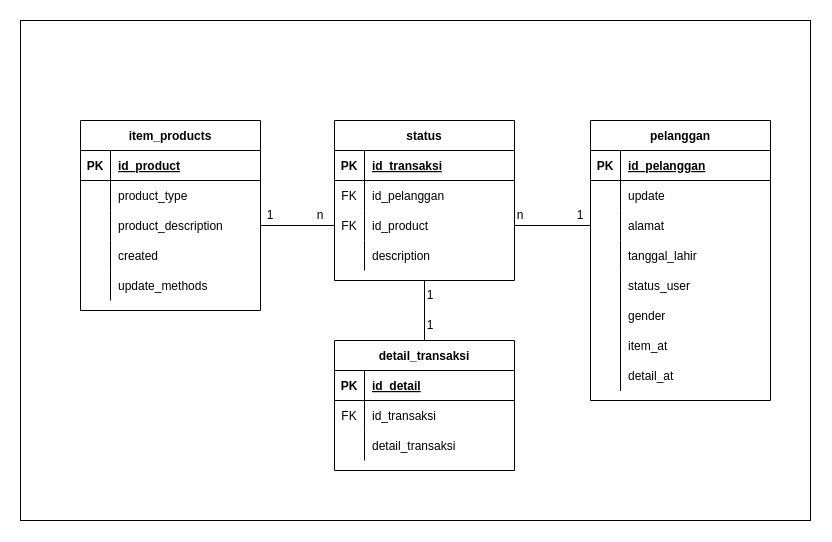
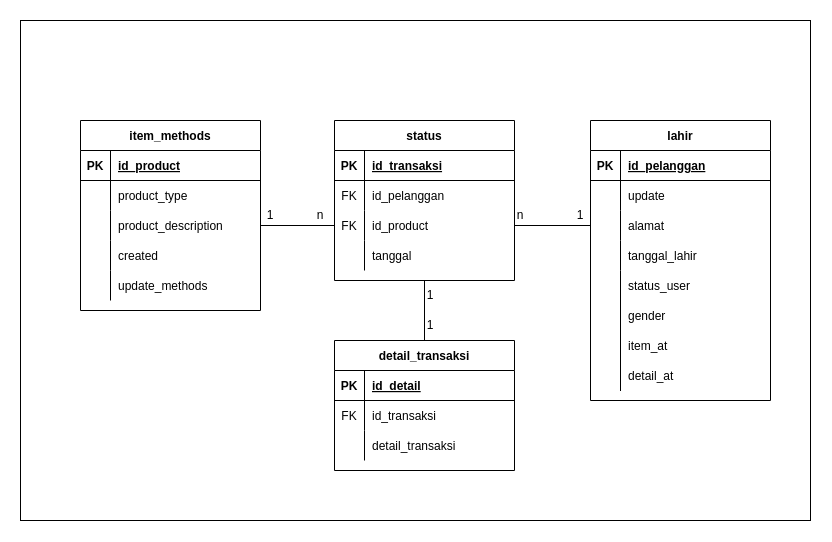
  <mxCell id="0" />
  <mxCell id="1" parent="0" />
  <mxCell id="2" value="" style="rounded=0;whiteSpace=wrap;html=1;" vertex="1" parent="1"><mxGeometry x="20" y="20" width="790" height="500" as="geometry" /></mxCell>
- <mxCell id="3" value="item_products" style="shape=table;startSize=30;container=1;collapsible=1;childLayout=tableLayout;fixedRows=1;rowLines=0;fontStyle=1;align=center;resizeLast=1;" parent="1" vertex="1"><mxGeometry x="80" y="120" width="180" height="190" as="geometry" /></mxCell>
+ <mxCell id="3" value="item_methods" style="shape=table;startSize=30;container=1;collapsible=1;childLayout=tableLayout;fixedRows=1;rowLines=0;fontStyle=1;align=center;resizeLast=1;" parent="1" vertex="1"><mxGeometry x="80" y="120" width="180" height="190" as="geometry" /></mxCell>
  <mxCell id="4" value="" style="shape=tableRow;horizontal=0;startSize=0;swimlaneHead=0;swimlaneBody=0;fillColor=none;collapsible=0;dropTarget=0;points=[[0,0.5],[1,0.5]];portConstraint=eastwest;top=0;left=0;right=0;bottom=1;" parent="3" vertex="1"><mxGeometry y="30" width="180" height="30" as="geometry" /></mxCell>
  <mxCell id="5" value="PK" style="shape=partialRectangle;connectable=0;fillColor=none;top=0;left=0;bottom=0;right=0;fontStyle=1;overflow=hidden;" parent="4" vertex="1"><mxGeometry width="30" height="30" as="geometry"><mxRectangle width="30" height="30" as="alternateBounds" /></mxGeometry></mxCell>
  <mxCell id="6" value="id_product" style="shape=partialRectangle;connectable=0;fillColor=none;top=0;left=0;bottom=0;right=0;align=left;spacingLeft=6;fontStyle=5;overflow=hidden;" parent="4" vertex="1"><mxGeometry x="30" width="150" height="30" as="geometry"><mxRectangle width="150" height="30" as="alternateBounds" /></mxGeometry></mxCell>
  <mxCell id="7" value="" style="shape=tableRow;horizontal=0;startSize=0;swimlaneHead=0;swimlaneBody=0;fillColor=none;collapsible=0;dropTarget=0;points=[[0,0.5],[1,0.5]];portConstraint=eastwest;top=0;left=0;right=0;bottom=0;" parent="3" vertex="1"><mxGeometry y="60" width="180" height="30" as="geometry" /></mxCell>
  <mxCell id="8" value="" style="shape=partialRectangle;connectable=0;fillColor=none;top=0;left=0;bottom=0;right=0;editable=1;overflow=hidden;" parent="7" vertex="1"><mxGeometry width="30" height="30" as="geometry"><mxRectangle width="30" height="30" as="alternateBounds" /></mxGeometry></mxCell>
  <mxCell id="9" value="product_type" style="shape=partialRectangle;connectable=0;fillColor=none;top=0;left=0;bottom=0;right=0;align=left;spacingLeft=6;overflow=hidden;" parent="7" vertex="1"><mxGeometry x="30" width="150" height="30" as="geometry"><mxRectangle width="150" height="30" as="alternateBounds" /></mxGeometry></mxCell>
  <mxCell id="10" value="" style="shape=tableRow;horizontal=0;startSize=0;swimlaneHead=0;swimlaneBody=0;fillColor=none;collapsible=0;dropTarget=0;points=[[0,0.5],[1,0.5]];portConstraint=eastwest;top=0;left=0;right=0;bottom=0;" parent="3" vertex="1"><mxGeometry y="90" width="180" height="30" as="geometry" /></mxCell>
  <mxCell id="11" value="" style="shape=partialRectangle;connectable=0;fillColor=none;top=0;left=0;bottom=0;right=0;editable=1;overflow=hidden;" parent="10" vertex="1"><mxGeometry width="30" height="30" as="geometry"><mxRectangle width="30" height="30" as="alternateBounds" /></mxGeometry></mxCell>
  <mxCell id="12" value="product_description" style="shape=partialRectangle;connectable=0;fillColor=none;top=0;left=0;bottom=0;right=0;align=left;spacingLeft=6;overflow=hidden;" parent="10" vertex="1"><mxGeometry x="30" width="150" height="30" as="geometry"><mxRectangle width="150" height="30" as="alternateBounds" /></mxGeometry></mxCell>
  <mxCell id="13" value="" style="shape=tableRow;horizontal=0;startSize=0;swimlaneHead=0;swimlaneBody=0;fillColor=none;collapsible=0;dropTarget=0;points=[[0,0.5],[1,0.5]];portConstraint=eastwest;top=0;left=0;right=0;bottom=0;" parent="3" vertex="1"><mxGeometry y="120" width="180" height="30" as="geometry" /></mxCell>
  <mxCell id="14" value="" style="shape=partialRectangle;connectable=0;fillColor=none;top=0;left=0;bottom=0;right=0;editable=1;overflow=hidden;" parent="13" vertex="1"><mxGeometry width="30" height="30" as="geometry"><mxRectangle width="30" height="30" as="alternateBounds" /></mxGeometry></mxCell>
  <mxCell id="15" value="created" style="shape=partialRectangle;connectable=0;fillColor=none;top=0;left=0;bottom=0;right=0;align=left;spacingLeft=6;overflow=hidden;" parent="13" vertex="1"><mxGeometry x="30" width="150" height="30" as="geometry"><mxRectangle width="150" height="30" as="alternateBounds" /></mxGeometry></mxCell>
  <mxCell id="16" value="" style="shape=tableRow;horizontal=0;startSize=0;swimlaneHead=0;swimlaneBody=0;fillColor=none;collapsible=0;dropTarget=0;points=[[0,0.5],[1,0.5]];portConstraint=eastwest;top=0;left=0;right=0;bottom=0;" parent="3" vertex="1"><mxGeometry y="150" width="180" height="30" as="geometry" /></mxCell>
  <mxCell id="17" value="" style="shape=partialRectangle;connectable=0;fillColor=none;top=0;left=0;bottom=0;right=0;editable=1;overflow=hidden;" parent="16" vertex="1"><mxGeometry width="30" height="30" as="geometry"><mxRectangle width="30" height="30" as="alternateBounds" /></mxGeometry></mxCell>
  <mxCell id="18" value="update_methods" style="shape=partialRectangle;connectable=0;fillColor=none;top=0;left=0;bottom=0;right=0;align=left;spacingLeft=6;overflow=hidden;" parent="16" vertex="1"><mxGeometry x="30" width="150" height="30" as="geometry"><mxRectangle width="150" height="30" as="alternateBounds" /></mxGeometry></mxCell>
- <mxCell id="19" value="pelanggan" style="shape=table;startSize=30;container=1;collapsible=1;childLayout=tableLayout;fixedRows=1;rowLines=0;fontStyle=1;align=center;resizeLast=1;" parent="1" vertex="1"><mxGeometry x="590" y="120" width="180" height="280" as="geometry" /></mxCell>
+ <mxCell id="19" value="lahir" style="shape=table;startSize=30;container=1;collapsible=1;childLayout=tableLayout;fixedRows=1;rowLines=0;fontStyle=1;align=center;resizeLast=1;" parent="1" vertex="1"><mxGeometry x="590" y="120" width="180" height="280" as="geometry" /></mxCell>
  <mxCell id="20" value="" style="shape=tableRow;horizontal=0;startSize=0;swimlaneHead=0;swimlaneBody=0;fillColor=none;collapsible=0;dropTarget=0;points=[[0,0.5],[1,0.5]];portConstraint=eastwest;top=0;left=0;right=0;bottom=1;" parent="19" vertex="1"><mxGeometry y="30" width="180" height="30" as="geometry" /></mxCell>
  <mxCell id="21" value="PK" style="shape=partialRectangle;connectable=0;fillColor=none;top=0;left=0;bottom=0;right=0;fontStyle=1;overflow=hidden;" parent="20" vertex="1"><mxGeometry width="30" height="30" as="geometry"><mxRectangle width="30" height="30" as="alternateBounds" /></mxGeometry></mxCell>
  <mxCell id="22" value="id_pelanggan" style="shape=partialRectangle;connectable=0;fillColor=none;top=0;left=0;bottom=0;right=0;align=left;spacingLeft=6;fontStyle=5;overflow=hidden;" parent="20" vertex="1"><mxGeometry x="30" width="150" height="30" as="geometry"><mxRectangle width="150" height="30" as="alternateBounds" /></mxGeometry></mxCell>
  <mxCell id="23" value="" style="shape=tableRow;horizontal=0;startSize=0;swimlaneHead=0;swimlaneBody=0;fillColor=none;collapsible=0;dropTarget=0;points=[[0,0.5],[1,0.5]];portConstraint=eastwest;top=0;left=0;right=0;bottom=0;" parent="19" vertex="1"><mxGeometry y="60" width="180" height="30" as="geometry" /></mxCell>
  <mxCell id="24" value="" style="shape=partialRectangle;connectable=0;fillColor=none;top=0;left=0;bottom=0;right=0;editable=1;overflow=hidden;" parent="23" vertex="1"><mxGeometry width="30" height="30" as="geometry"><mxRectangle width="30" height="30" as="alternateBounds" /></mxGeometry></mxCell>
  <mxCell id="25" value="update" style="shape=partialRectangle;connectable=0;fillColor=none;top=0;left=0;bottom=0;right=0;align=left;spacingLeft=6;overflow=hidden;" parent="23" vertex="1"><mxGeometry x="30" width="150" height="30" as="geometry"><mxRectangle width="150" height="30" as="alternateBounds" /></mxGeometry></mxCell>
  <mxCell id="26" value="" style="shape=tableRow;horizontal=0;startSize=0;swimlaneHead=0;swimlaneBody=0;fillColor=none;collapsible=0;dropTarget=0;points=[[0,0.5],[1,0.5]];portConstraint=eastwest;top=0;left=0;right=0;bottom=0;" parent="19" vertex="1"><mxGeometry y="90" width="180" height="30" as="geometry" /></mxCell>
  <mxCell id="27" value="" style="shape=partialRectangle;connectable=0;fillColor=none;top=0;left=0;bottom=0;right=0;editable=1;overflow=hidden;" parent="26" vertex="1"><mxGeometry width="30" height="30" as="geometry"><mxRectangle width="30" height="30" as="alternateBounds" /></mxGeometry></mxCell>
  <mxCell id="28" value="alamat" style="shape=partialRectangle;connectable=0;fillColor=none;top=0;left=0;bottom=0;right=0;align=left;spacingLeft=6;overflow=hidden;" parent="26" vertex="1"><mxGeometry x="30" width="150" height="30" as="geometry"><mxRectangle width="150" height="30" as="alternateBounds" /></mxGeometry></mxCell>
  <mxCell id="29" value="" style="shape=tableRow;horizontal=0;startSize=0;swimlaneHead=0;swimlaneBody=0;fillColor=none;collapsible=0;dropTarget=0;points=[[0,0.5],[1,0.5]];portConstraint=eastwest;top=0;left=0;right=0;bottom=0;" parent="19" vertex="1"><mxGeometry y="120" width="180" height="30" as="geometry" /></mxCell>
  <mxCell id="30" value="" style="shape=partialRectangle;connectable=0;fillColor=none;top=0;left=0;bottom=0;right=0;editable=1;overflow=hidden;" parent="29" vertex="1"><mxGeometry width="30" height="30" as="geometry"><mxRectangle width="30" height="30" as="alternateBounds" /></mxGeometry></mxCell>
  <mxCell id="31" value="tanggal_lahir" style="shape=partialRectangle;connectable=0;fillColor=none;top=0;left=0;bottom=0;right=0;align=left;spacingLeft=6;overflow=hidden;" parent="29" vertex="1"><mxGeometry x="30" width="150" height="30" as="geometry"><mxRectangle width="150" height="30" as="alternateBounds" /></mxGeometry></mxCell>
  <mxCell id="32" value="" style="shape=tableRow;horizontal=0;startSize=0;swimlaneHead=0;swimlaneBody=0;fillColor=none;collapsible=0;dropTarget=0;points=[[0,0.5],[1,0.5]];portConstraint=eastwest;top=0;left=0;right=0;bottom=0;" parent="19" vertex="1"><mxGeometry y="150" width="180" height="30" as="geometry" /></mxCell>
  <mxCell id="33" value="" style="shape=partialRectangle;connectable=0;fillColor=none;top=0;left=0;bottom=0;right=0;editable=1;overflow=hidden;" parent="32" vertex="1"><mxGeometry width="30" height="30" as="geometry"><mxRectangle width="30" height="30" as="alternateBounds" /></mxGeometry></mxCell>
  <mxCell id="34" value="status_user" style="shape=partialRectangle;connectable=0;fillColor=none;top=0;left=0;bottom=0;right=0;align=left;spacingLeft=6;overflow=hidden;" parent="32" vertex="1"><mxGeometry x="30" width="150" height="30" as="geometry"><mxRectangle width="150" height="30" as="alternateBounds" /></mxGeometry></mxCell>
  <mxCell id="35" value="" style="shape=tableRow;horizontal=0;startSize=0;swimlaneHead=0;swimlaneBody=0;fillColor=none;collapsible=0;dropTarget=0;points=[[0,0.5],[1,0.5]];portConstraint=eastwest;top=0;left=0;right=0;bottom=0;" parent="1" vertex="1"><mxGeometry x="590" y="300" width="180" height="30" as="geometry" /></mxCell>
  <mxCell id="36" value="" style="shape=partialRectangle;connectable=0;fillColor=none;top=0;left=0;bottom=0;right=1;editable=1;overflow=hidden;" parent="35" vertex="1"><mxGeometry width="30" height="30" as="geometry"><mxRectangle width="30" height="30" as="alternateBounds" /></mxGeometry></mxCell>
  <mxCell id="37" value="gender" style="shape=partialRectangle;connectable=0;fillColor=none;top=0;left=0;bottom=0;right=0;align=left;spacingLeft=6;overflow=hidden;" parent="35" vertex="1"><mxGeometry x="30" width="150" height="30" as="geometry"><mxRectangle width="150" height="30" as="alternateBounds" /></mxGeometry></mxCell>
  <mxCell id="38" value="" style="shape=tableRow;horizontal=0;startSize=0;swimlaneHead=0;swimlaneBody=0;fillColor=none;collapsible=0;dropTarget=0;points=[[0,0.5],[1,0.5]];portConstraint=eastwest;top=0;left=0;right=0;bottom=0;" parent="1" vertex="1"><mxGeometry x="590" y="330" width="180" height="30" as="geometry" /></mxCell>
  <mxCell id="39" value="" style="shape=partialRectangle;connectable=0;fillColor=none;top=0;left=0;bottom=0;right=1;editable=1;overflow=hidden;" parent="38" vertex="1"><mxGeometry width="30" height="30" as="geometry"><mxRectangle width="30" height="30" as="alternateBounds" /></mxGeometry></mxCell>
  <mxCell id="40" value="item_at" style="shape=partialRectangle;connectable=0;fillColor=none;top=0;left=0;bottom=0;right=0;align=left;spacingLeft=6;overflow=hidden;" parent="38" vertex="1"><mxGeometry x="30" width="150" height="30" as="geometry"><mxRectangle width="150" height="30" as="alternateBounds" /></mxGeometry></mxCell>
  <mxCell id="41" value="" style="shape=tableRow;horizontal=0;startSize=0;swimlaneHead=0;swimlaneBody=0;fillColor=none;collapsible=0;dropTarget=0;points=[[0,0.5],[1,0.5]];portConstraint=eastwest;top=0;left=0;right=0;bottom=0;" parent="1" vertex="1"><mxGeometry x="590" y="360" width="180" height="30" as="geometry" /></mxCell>
  <mxCell id="42" value="" style="shape=partialRectangle;connectable=0;fillColor=none;top=0;left=0;bottom=0;right=1;editable=1;overflow=hidden;" parent="41" vertex="1"><mxGeometry width="30" height="30" as="geometry"><mxRectangle width="30" height="30" as="alternateBounds" /></mxGeometry></mxCell>
  <mxCell id="43" value="detail_at" style="shape=partialRectangle;connectable=0;fillColor=none;top=0;left=0;bottom=0;right=0;align=left;spacingLeft=6;overflow=hidden;" parent="41" vertex="1"><mxGeometry x="30" width="150" height="30" as="geometry"><mxRectangle width="150" height="30" as="alternateBounds" /></mxGeometry></mxCell>
  <mxCell id="44" style="edgeStyle=orthogonalEdgeStyle;rounded=0;orthogonalLoop=1;jettySize=auto;html=1;exitX=0.5;exitY=1;exitDx=0;exitDy=0;entryX=0.5;entryY=0;entryDx=0;entryDy=0;endArrow=none;endFill=0;" edge="1" parent="1" source="45" target="58"><mxGeometry relative="1" as="geometry" /></mxCell>
  <mxCell id="45" value="status" style="shape=table;startSize=30;container=1;collapsible=1;childLayout=tableLayout;fixedRows=1;rowLines=0;fontStyle=1;align=center;resizeLast=1;" vertex="1" parent="1"><mxGeometry x="334" y="120" width="180" height="160" as="geometry" /></mxCell>
  <mxCell id="46" value="" style="shape=tableRow;horizontal=0;startSize=0;swimlaneHead=0;swimlaneBody=0;fillColor=none;collapsible=0;dropTarget=0;points=[[0,0.5],[1,0.5]];portConstraint=eastwest;top=0;left=0;right=0;bottom=1;" vertex="1" parent="45"><mxGeometry y="30" width="180" height="30" as="geometry" /></mxCell>
  <mxCell id="47" value="PK" style="shape=partialRectangle;connectable=0;fillColor=none;top=0;left=0;bottom=0;right=0;fontStyle=1;overflow=hidden;" vertex="1" parent="46"><mxGeometry width="30" height="30" as="geometry"><mxRectangle width="30" height="30" as="alternateBounds" /></mxGeometry></mxCell>
  <mxCell id="48" value="id_transaksi" style="shape=partialRectangle;connectable=0;fillColor=none;top=0;left=0;bottom=0;right=0;align=left;spacingLeft=6;fontStyle=5;overflow=hidden;" vertex="1" parent="46"><mxGeometry x="30" width="150" height="30" as="geometry"><mxRectangle width="150" height="30" as="alternateBounds" /></mxGeometry></mxCell>
  <mxCell id="49" value="" style="shape=tableRow;horizontal=0;startSize=0;swimlaneHead=0;swimlaneBody=0;fillColor=none;collapsible=0;dropTarget=0;points=[[0,0.5],[1,0.5]];portConstraint=eastwest;top=0;left=0;right=0;bottom=0;" vertex="1" parent="45"><mxGeometry y="60" width="180" height="30" as="geometry" /></mxCell>
  <mxCell id="50" value="FK" style="shape=partialRectangle;connectable=0;fillColor=none;top=0;left=0;bottom=0;right=0;editable=1;overflow=hidden;" vertex="1" parent="49"><mxGeometry width="30" height="30" as="geometry"><mxRectangle width="30" height="30" as="alternateBounds" /></mxGeometry></mxCell>
  <mxCell id="51" value="id_pelanggan" style="shape=partialRectangle;connectable=0;fillColor=none;top=0;left=0;bottom=0;right=0;align=left;spacingLeft=6;overflow=hidden;" vertex="1" parent="49"><mxGeometry x="30" width="150" height="30" as="geometry"><mxRectangle width="150" height="30" as="alternateBounds" /></mxGeometry></mxCell>
  <mxCell id="52" value="" style="shape=tableRow;horizontal=0;startSize=0;swimlaneHead=0;swimlaneBody=0;fillColor=none;collapsible=0;dropTarget=0;points=[[0,0.5],[1,0.5]];portConstraint=eastwest;top=0;left=0;right=0;bottom=0;" vertex="1" parent="45"><mxGeometry y="90" width="180" height="30" as="geometry" /></mxCell>
  <mxCell id="53" value="FK" style="shape=partialRectangle;connectable=0;fillColor=none;top=0;left=0;bottom=0;right=0;editable=1;overflow=hidden;" vertex="1" parent="52"><mxGeometry width="30" height="30" as="geometry"><mxRectangle width="30" height="30" as="alternateBounds" /></mxGeometry></mxCell>
  <mxCell id="54" value="id_product" style="shape=partialRectangle;connectable=0;fillColor=none;top=0;left=0;bottom=0;right=0;align=left;spacingLeft=6;overflow=hidden;" vertex="1" parent="52"><mxGeometry x="30" width="150" height="30" as="geometry"><mxRectangle width="150" height="30" as="alternateBounds" /></mxGeometry></mxCell>
  <mxCell id="55" value="" style="shape=tableRow;horizontal=0;startSize=0;swimlaneHead=0;swimlaneBody=0;fillColor=none;collapsible=0;dropTarget=0;points=[[0,0.5],[1,0.5]];portConstraint=eastwest;top=0;left=0;right=0;bottom=0;" vertex="1" parent="45"><mxGeometry y="120" width="180" height="30" as="geometry" /></mxCell>
  <mxCell id="56" value="" style="shape=partialRectangle;connectable=0;fillColor=none;top=0;left=0;bottom=0;right=0;editable=1;overflow=hidden;" vertex="1" parent="55"><mxGeometry width="30" height="30" as="geometry"><mxRectangle width="30" height="30" as="alternateBounds" /></mxGeometry></mxCell>
- <mxCell id="57" value="description" style="shape=partialRectangle;connectable=0;fillColor=none;top=0;left=0;bottom=0;right=0;align=left;spacingLeft=6;overflow=hidden;" vertex="1" parent="55"><mxGeometry x="30" width="150" height="30" as="geometry"><mxRectangle width="150" height="30" as="alternateBounds" /></mxGeometry></mxCell>
+ <mxCell id="57" value="tanggal" style="shape=partialRectangle;connectable=0;fillColor=none;top=0;left=0;bottom=0;right=0;align=left;spacingLeft=6;overflow=hidden;" vertex="1" parent="55"><mxGeometry x="30" width="150" height="30" as="geometry"><mxRectangle width="150" height="30" as="alternateBounds" /></mxGeometry></mxCell>
  <mxCell id="58" value="detail_transaksi" style="shape=table;startSize=30;container=1;collapsible=1;childLayout=tableLayout;fixedRows=1;rowLines=0;fontStyle=1;align=center;resizeLast=1;" vertex="1" parent="1"><mxGeometry x="334" y="340" width="180" height="130" as="geometry" /></mxCell>
  <mxCell id="59" value="" style="shape=tableRow;horizontal=0;startSize=0;swimlaneHead=0;swimlaneBody=0;fillColor=none;collapsible=0;dropTarget=0;points=[[0,0.5],[1,0.5]];portConstraint=eastwest;top=0;left=0;right=0;bottom=1;" vertex="1" parent="58"><mxGeometry y="30" width="180" height="30" as="geometry" /></mxCell>
  <mxCell id="60" value="PK" style="shape=partialRectangle;connectable=0;fillColor=none;top=0;left=0;bottom=0;right=0;fontStyle=1;overflow=hidden;" vertex="1" parent="59"><mxGeometry width="30" height="30" as="geometry"><mxRectangle width="30" height="30" as="alternateBounds" /></mxGeometry></mxCell>
  <mxCell id="61" value="id_detail" style="shape=partialRectangle;connectable=0;fillColor=none;top=0;left=0;bottom=0;right=0;align=left;spacingLeft=6;fontStyle=5;overflow=hidden;" vertex="1" parent="59"><mxGeometry x="30" width="150" height="30" as="geometry"><mxRectangle width="150" height="30" as="alternateBounds" /></mxGeometry></mxCell>
  <mxCell id="62" value="" style="shape=tableRow;horizontal=0;startSize=0;swimlaneHead=0;swimlaneBody=0;fillColor=none;collapsible=0;dropTarget=0;points=[[0,0.5],[1,0.5]];portConstraint=eastwest;top=0;left=0;right=0;bottom=0;" vertex="1" parent="58"><mxGeometry y="60" width="180" height="30" as="geometry" /></mxCell>
  <mxCell id="63" value="FK" style="shape=partialRectangle;connectable=0;fillColor=none;top=0;left=0;bottom=0;right=0;editable=1;overflow=hidden;" vertex="1" parent="62"><mxGeometry width="30" height="30" as="geometry"><mxRectangle width="30" height="30" as="alternateBounds" /></mxGeometry></mxCell>
  <mxCell id="64" value="id_transaksi" style="shape=partialRectangle;connectable=0;fillColor=none;top=0;left=0;bottom=0;right=0;align=left;spacingLeft=6;overflow=hidden;" vertex="1" parent="62"><mxGeometry x="30" width="150" height="30" as="geometry"><mxRectangle width="150" height="30" as="alternateBounds" /></mxGeometry></mxCell>
  <mxCell id="65" value="" style="shape=tableRow;horizontal=0;startSize=0;swimlaneHead=0;swimlaneBody=0;fillColor=none;collapsible=0;dropTarget=0;points=[[0,0.5],[1,0.5]];portConstraint=eastwest;top=0;left=0;right=0;bottom=0;" vertex="1" parent="58"><mxGeometry y="90" width="180" height="30" as="geometry" /></mxCell>
  <mxCell id="66" value="" style="shape=partialRectangle;connectable=0;fillColor=none;top=0;left=0;bottom=0;right=0;editable=1;overflow=hidden;" vertex="1" parent="65"><mxGeometry width="30" height="30" as="geometry"><mxRectangle width="30" height="30" as="alternateBounds" /></mxGeometry></mxCell>
  <mxCell id="67" value="detail_transaksi" style="shape=partialRectangle;connectable=0;fillColor=none;top=0;left=0;bottom=0;right=0;align=left;spacingLeft=6;overflow=hidden;" vertex="1" parent="65"><mxGeometry x="30" width="150" height="30" as="geometry"><mxRectangle width="150" height="30" as="alternateBounds" /></mxGeometry></mxCell>
  <mxCell id="68" value="" style="endArrow=none;html=1;rounded=0;exitX=1;exitY=0.5;exitDx=0;exitDy=0;entryX=0;entryY=0.5;entryDx=0;entryDy=0;" edge="1" parent="1" source="10" target="52"><mxGeometry width="50" height="50" relative="1" as="geometry"><mxPoint x="460" y="300" as="sourcePoint" /><mxPoint x="510" y="250" as="targetPoint" /></mxGeometry></mxCell>
  <mxCell id="69" style="edgeStyle=orthogonalEdgeStyle;rounded=0;orthogonalLoop=1;jettySize=auto;html=1;exitX=1;exitY=0.5;exitDx=0;exitDy=0;entryX=0;entryY=0.5;entryDx=0;entryDy=0;endArrow=none;endFill=0;" edge="1" parent="1" source="52" target="26"><mxGeometry relative="1" as="geometry" /></mxCell>
  <mxCell id="70" value="1" style="text;html=1;strokeColor=none;fillColor=none;align=center;verticalAlign=middle;whiteSpace=wrap;rounded=0;" vertex="1" parent="1"><mxGeometry x="400" y="280" width="60" height="30" as="geometry" /></mxCell>
  <mxCell id="71" value="1" style="text;html=1;strokeColor=none;fillColor=none;align=center;verticalAlign=middle;whiteSpace=wrap;rounded=0;" vertex="1" parent="1"><mxGeometry x="400" y="310" width="60" height="30" as="geometry" /></mxCell>
  <mxCell id="72" value="1" style="text;html=1;strokeColor=none;fillColor=none;align=center;verticalAlign=middle;whiteSpace=wrap;rounded=0;" vertex="1" parent="1"><mxGeometry x="550" y="200" width="60" height="30" as="geometry" /></mxCell>
  <mxCell id="73" value="n" style="text;html=1;strokeColor=none;fillColor=none;align=center;verticalAlign=middle;whiteSpace=wrap;rounded=0;" vertex="1" parent="1"><mxGeometry x="490" y="200" width="60" height="30" as="geometry" /></mxCell>
  <mxCell id="74" value="n" style="text;html=1;strokeColor=none;fillColor=none;align=center;verticalAlign=middle;whiteSpace=wrap;rounded=0;" vertex="1" parent="1"><mxGeometry x="290" y="200" width="60" height="30" as="geometry" /></mxCell>
  <mxCell id="75" value="1" style="text;html=1;strokeColor=none;fillColor=none;align=center;verticalAlign=middle;whiteSpace=wrap;rounded=0;" vertex="1" parent="1"><mxGeometry x="240" y="200" width="60" height="30" as="geometry" /></mxCell>
